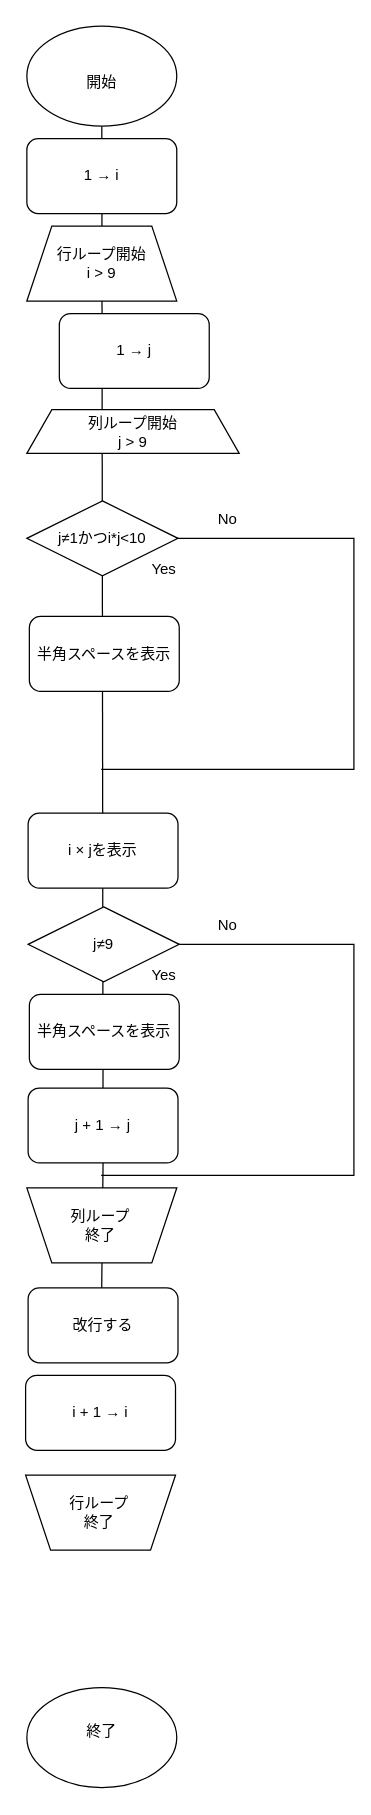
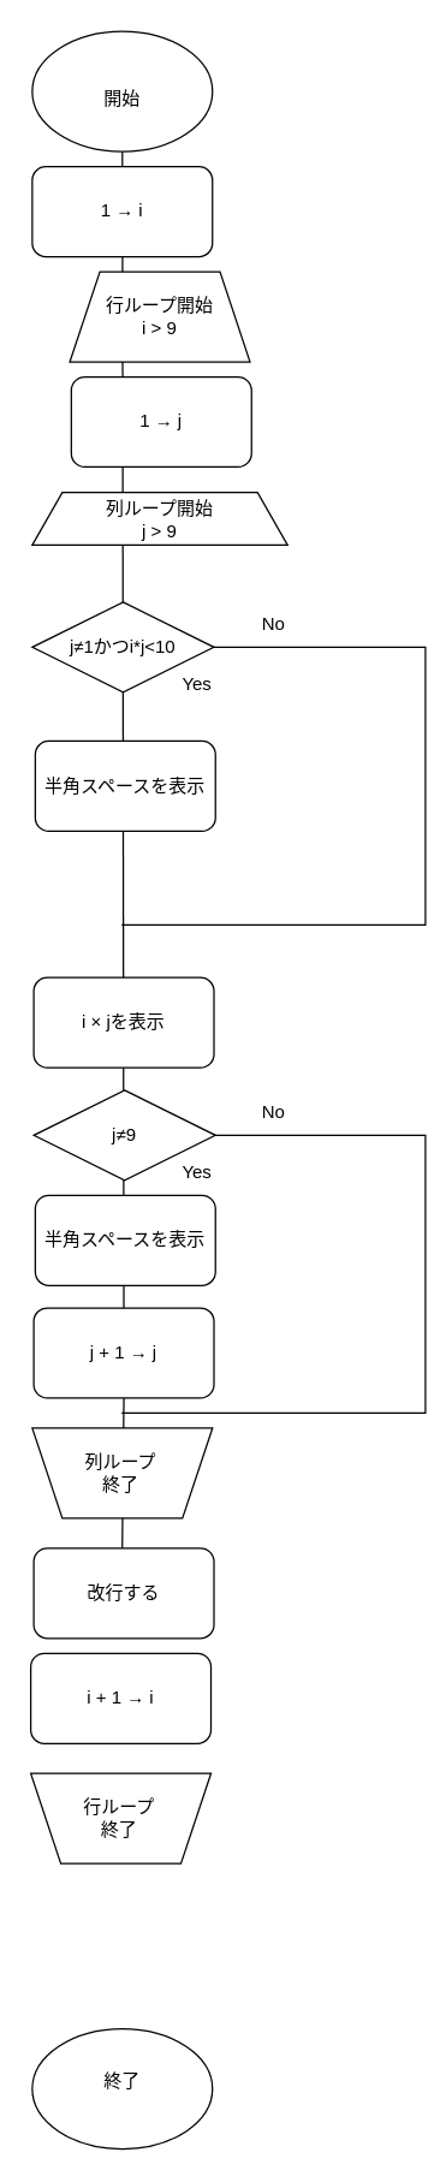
  <mxCell id="0" />
  <mxCell id="1" parent="0" />
  <mxCell id="2" value="" style="shape=partialRectangle;whiteSpace=wrap;html=1;bottom=1;right=1;left=1;top=0;fillColor=none;routingCenterX=-0.5;rotation=-90;" vertex="1" parent="1"><mxGeometry x="89.41" y="421.59" width="185" height="201.82" as="geometry" /></mxCell>
  <mxCell id="3" value="" style="endArrow=none;html=1;entryX=0.5;entryY=1;entryDx=0;entryDy=0;" parent="1" target="25" edge="1"><mxGeometry width="50" height="50" relative="1" as="geometry"><mxPoint x="80.82" y="1040.159" as="sourcePoint" /><mxPoint x="81" y="350" as="targetPoint" /></mxGeometry></mxCell>
  <mxCell id="4" value="" style="shape=partialRectangle;whiteSpace=wrap;html=1;bottom=1;right=1;left=1;top=0;fillColor=none;routingCenterX=-0.5;rotation=-90;" parent="1" vertex="1"><mxGeometry x="89.41" y="746.59" width="185" height="201.82" as="geometry" /></mxCell>
  <mxCell id="5" value="" style="endArrow=none;html=1;entryX=0.5;entryY=1;entryDx=0;entryDy=0;" parent="1" source="25" edge="1"><mxGeometry width="50" height="50" relative="1" as="geometry"><mxPoint x="81" y="740" as="sourcePoint" /><mxPoint x="81" y="100" as="targetPoint" /></mxGeometry></mxCell>
  <mxCell id="6" value="" style="group" parent="1" vertex="1" connectable="0"><mxGeometry x="21" y="1250" width="120" height="100" as="geometry" /></mxCell>
  <mxCell id="7" value="" style="ellipse;whiteSpace=wrap;html=1;" parent="6" vertex="1"><mxGeometry y="100" width="120" height="80" as="geometry" /></mxCell>
  <mxCell id="8" value="終了" style="text;html=1;align=center;verticalAlign=middle;whiteSpace=wrap;rounded=0;" parent="6" vertex="1"><mxGeometry x="30" y="120" width="60" height="30" as="geometry" /></mxCell>
- <mxCell id="9" value="行ループ開始&lt;div&gt;i &amp;gt; 9&lt;/div&gt;" style="shape=trapezoid;perimeter=trapezoidPerimeter;whiteSpace=wrap;html=1;fixedSize=1;" parent="1" vertex="1"><mxGeometry x="21" y="180" width="120" height="60" as="geometry" /></mxCell>
+ <mxCell id="9" value="行ループ開始&lt;div&gt;i &amp;gt; 9&lt;/div&gt;" style="shape=trapezoid;perimeter=trapezoidPerimeter;whiteSpace=wrap;html=1;fixedSize=1;" parent="1" vertex="1"><mxGeometry x="46" y="180" width="120" height="60" as="geometry" /></mxCell>
  <mxCell id="10" value="" style="ellipse;whiteSpace=wrap;html=1;" parent="1" vertex="1"><mxGeometry x="21" y="20" width="120" height="80" as="geometry" /></mxCell>
  <mxCell id="11" value="開始" style="text;html=1;align=center;verticalAlign=middle;whiteSpace=wrap;rounded=0;" parent="1" vertex="1"><mxGeometry x="51" y="50" width="60" height="30" as="geometry" /></mxCell>
  <mxCell id="12" value="i + 1 → i" style="rounded=1;whiteSpace=wrap;html=1;" parent="1" vertex="1"><mxGeometry x="20" y="1100" width="120" height="60" as="geometry" /></mxCell>
  <mxCell id="13" value="" style="group" parent="1" vertex="1" connectable="0"><mxGeometry x="20" width="120" height="60" as="geometry" y="1180" /></mxCell>
  <mxCell id="14" value="" style="shape=trapezoid;perimeter=trapezoidPerimeter;whiteSpace=wrap;html=1;fixedSize=1;rotation=-180;" parent="13" vertex="1"><mxGeometry width="120" height="60" as="geometry" /></mxCell>
  <mxCell id="15" value="行ループ&lt;div&gt;終了&lt;/div&gt;" style="text;html=1;align=center;verticalAlign=middle;whiteSpace=wrap;rounded=0;" parent="13" vertex="1"><mxGeometry x="29" y="15" width="60" height="30" as="geometry" /></mxCell>
  <mxCell id="16" value="1 → i" style="rounded=1;whiteSpace=wrap;html=1;" parent="1" vertex="1"><mxGeometry x="21" y="110" width="120" height="60" as="geometry" /></mxCell>
  <mxCell id="17" value="j≠9" style="rhombus;whiteSpace=wrap;html=1;" parent="1" vertex="1"><mxGeometry x="22" y="725" width="121" height="60" as="geometry" /></mxCell>
  <mxCell id="18" value="No" style="text;html=1;align=center;verticalAlign=middle;whiteSpace=wrap;rounded=0;" parent="1" vertex="1"><mxGeometry x="152" y="725" width="60" height="30" as="geometry" /></mxCell>
  <mxCell id="19" value="Yes" style="text;html=1;align=center;verticalAlign=middle;whiteSpace=wrap;rounded=0;" parent="1" vertex="1"><mxGeometry x="101" y="765" width="60" height="30" as="geometry" /></mxCell>
  <mxCell id="20" value="&lt;span style=&quot;color: rgb(0, 0, 0);&quot;&gt;半角スペースを表示&lt;/span&gt;" style="rounded=1;whiteSpace=wrap;html=1;" parent="1" vertex="1"><mxGeometry x="23" y="795" width="120" height="60" as="geometry" /></mxCell>
  <mxCell id="21" value="改行する" style="rounded=1;whiteSpace=wrap;html=1;" parent="1" vertex="1"><mxGeometry x="22" y="1030" width="120" height="60" as="geometry" /></mxCell>
  <mxCell id="22" value="i × jを表示" style="rounded=1;whiteSpace=wrap;html=1;" parent="1" vertex="1"><mxGeometry x="22" y="650" width="120" height="60" as="geometry" /></mxCell>
  <mxCell id="23" value="列ループ開始&lt;div&gt;j &amp;gt; 9&lt;/div&gt;" style="shape=trapezoid;perimeter=trapezoidPerimeter;whiteSpace=wrap;html=1;fixedSize=1;" parent="1" vertex="1"><mxGeometry x="21" y="327" width="170" height="35" as="geometry" /></mxCell>
  <mxCell id="24" value="1 → j" style="rounded=1;whiteSpace=wrap;html=1;" parent="1" vertex="1"><mxGeometry x="47" y="250" width="120" height="60" as="geometry" /></mxCell>
  <mxCell id="25" value="j + 1 → j" style="rounded=1;whiteSpace=wrap;html=1;" parent="1" vertex="1"><mxGeometry x="22" y="870" width="120" height="60" as="geometry" /></mxCell>
  <mxCell id="26" value="" style="group" parent="1" vertex="1" connectable="0"><mxGeometry x="21" y="950" width="120" height="60" as="geometry" /></mxCell>
  <mxCell id="27" value="" style="shape=trapezoid;perimeter=trapezoidPerimeter;whiteSpace=wrap;html=1;fixedSize=1;rotation=-180;" parent="26" vertex="1"><mxGeometry width="120" height="60" as="geometry" /></mxCell>
  <mxCell id="28" value="列ループ&lt;div&gt;終了&lt;/div&gt;" style="text;html=1;align=center;verticalAlign=middle;whiteSpace=wrap;rounded=0;" parent="26" vertex="1"><mxGeometry x="29" y="15" width="60" height="30" as="geometry" /></mxCell>
  <mxCell id="29" value="j≠1かつi*j&amp;lt;10" style="rhombus;whiteSpace=wrap;html=1;" vertex="1" parent="1"><mxGeometry x="21" y="400" width="121" height="60" as="geometry" /></mxCell>
  <mxCell id="30" value="No" style="text;html=1;align=center;verticalAlign=middle;whiteSpace=wrap;rounded=0;" vertex="1" parent="1"><mxGeometry x="152" y="400" width="60" height="30" as="geometry" /></mxCell>
  <mxCell id="31" value="Yes" style="text;html=1;align=center;verticalAlign=middle;whiteSpace=wrap;rounded=0;" vertex="1" parent="1"><mxGeometry x="101" y="440" width="60" height="30" as="geometry" /></mxCell>
  <mxCell id="32" value="&lt;span style=&quot;color: rgb(0, 0, 0);&quot;&gt;半角スペースを表示&lt;/span&gt;" style="rounded=1;whiteSpace=wrap;html=1;" vertex="1" parent="1"><mxGeometry x="23" y="492.5" width="120" height="60" as="geometry" /></mxCell>
